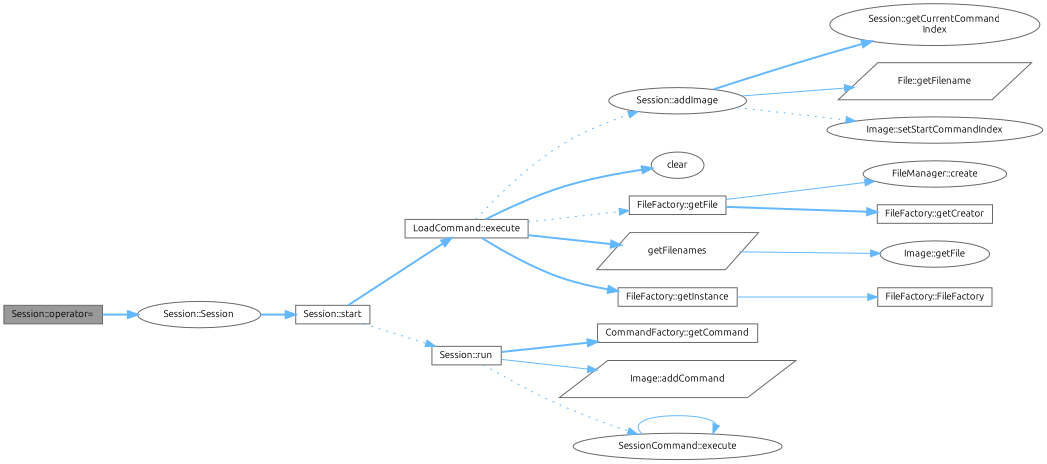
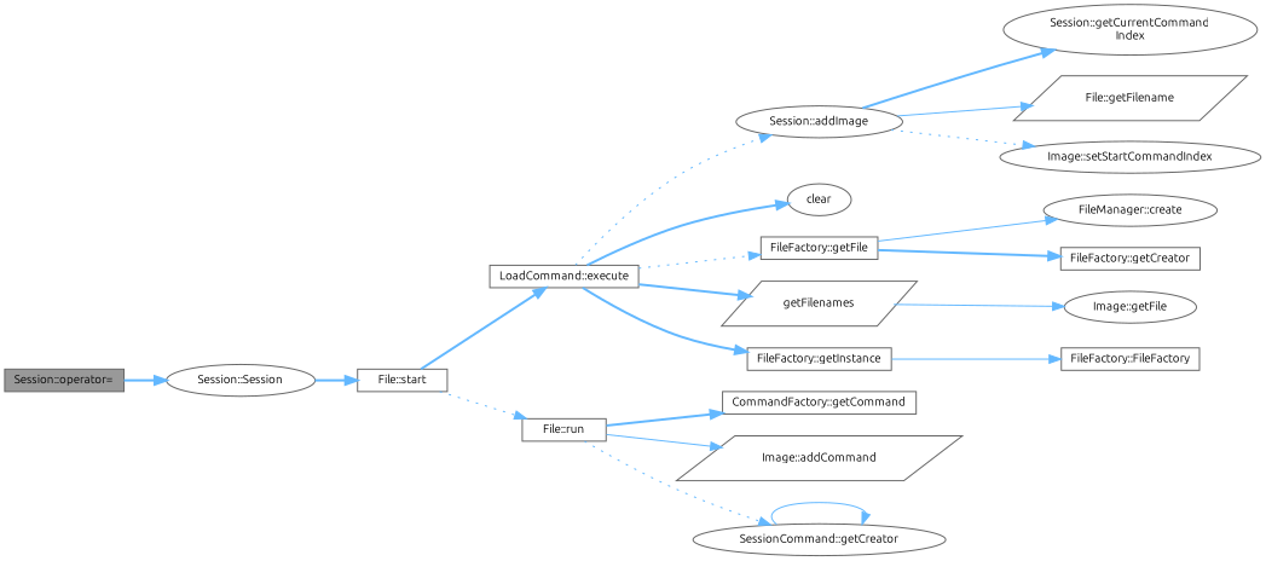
  digraph {
    fontname=Ubuntu
    rankdir=LR
    node [color=grey40 fillcolor=white fontname=Ubuntu fontsize=10 shape=box style=filled]
    edge [color=steelblue1 fontname=Ubuntu fontsize=10 labelfontname=Helvetica labelfontsize=10 style=bold]
    n1 [color=gray40 fillcolor=grey60 fontcolor=black height=0.2 label="Session::operator=" width=0.4]
    n2 [height=0.2 label="Session::Session" shape=ellipse width=0.4]
-   n3 [height=0.2 label="Session::start" width=0.4]
+   n3 [height=0.2 label="File::start" width=0.4]
    n4 [height=0.2 label="LoadCommand::execute" width=0.4]
-   n5 [height=0.2 label="Session::run" width=0.4]
+   n5 [height=0.2 label="File::run" width=0.4]
    n6 [height=0.2 label="Session::addImage" shape=ellipse width=0.4]
    n7 [height=0.2 label=clear shape=ellipse width=0.4]
    n8 [height=0.2 label="FileFactory::getFile" width=0.4]
    n9 [height=0.2 label=getFilenames shape=parallelogram width=0.4]
    n10 [height=0.2 label="FileFactory::getInstance" width=0.4]
    n11 [height=0.2 label="CommandFactory::getCommand" width=0.4]
    n12 [height=0.2 label="Image::addCommand" shape=parallelogram width=0.4]
-   n13 [height=0.2 label="SessionCommand::execute" shape=ellipse width=0.4]
+   n13 [height=0.2 label="SessionCommand::getCreator" shape=ellipse width=0.4]
    n14 [height=0.2 label="Session::getCurrentCommand\lIndex" shape=ellipse width=0.4]
    n15 [height=0.2 label="File::getFilename" shape=parallelogram width=0.4]
    n16 [height=0.2 label="Image::setStartCommandIndex" shape=ellipse width=0.4]
    n17 [height=0.2 label="FileManager::create" shape=ellipse width=0.4]
    n18 [height=0.2 label="FileFactory::getCreator" width=0.4]
    n19 [height=0.2 label="Image::getFile" shape=ellipse width=0.4]
    n20 [height=0.2 label="FileFactory::FileFactory" width=0.4]
    n1 -> n2
    n2 -> n3
    n3 -> n4
    n3 -> n5 [style=dotted]
    n4 -> n6 [style=dotted]
    n4 -> n7
    n4 -> n8 [style=dotted]
    n4 -> n9
    n4 -> n10
    n5 -> n11
    n5 -> n12 [style=solid]
    n5 -> n13 [style=dotted]
    n6 -> n14
    n6 -> n15 [style=solid]
    n6 -> n16 [style=dotted]
    n8 -> n17 [style=solid]
    n8 -> n18
    n9 -> n19 [style=solid]
    n10 -> n20 [style=solid]
    n13 -> n13 [style=solid]
  }
